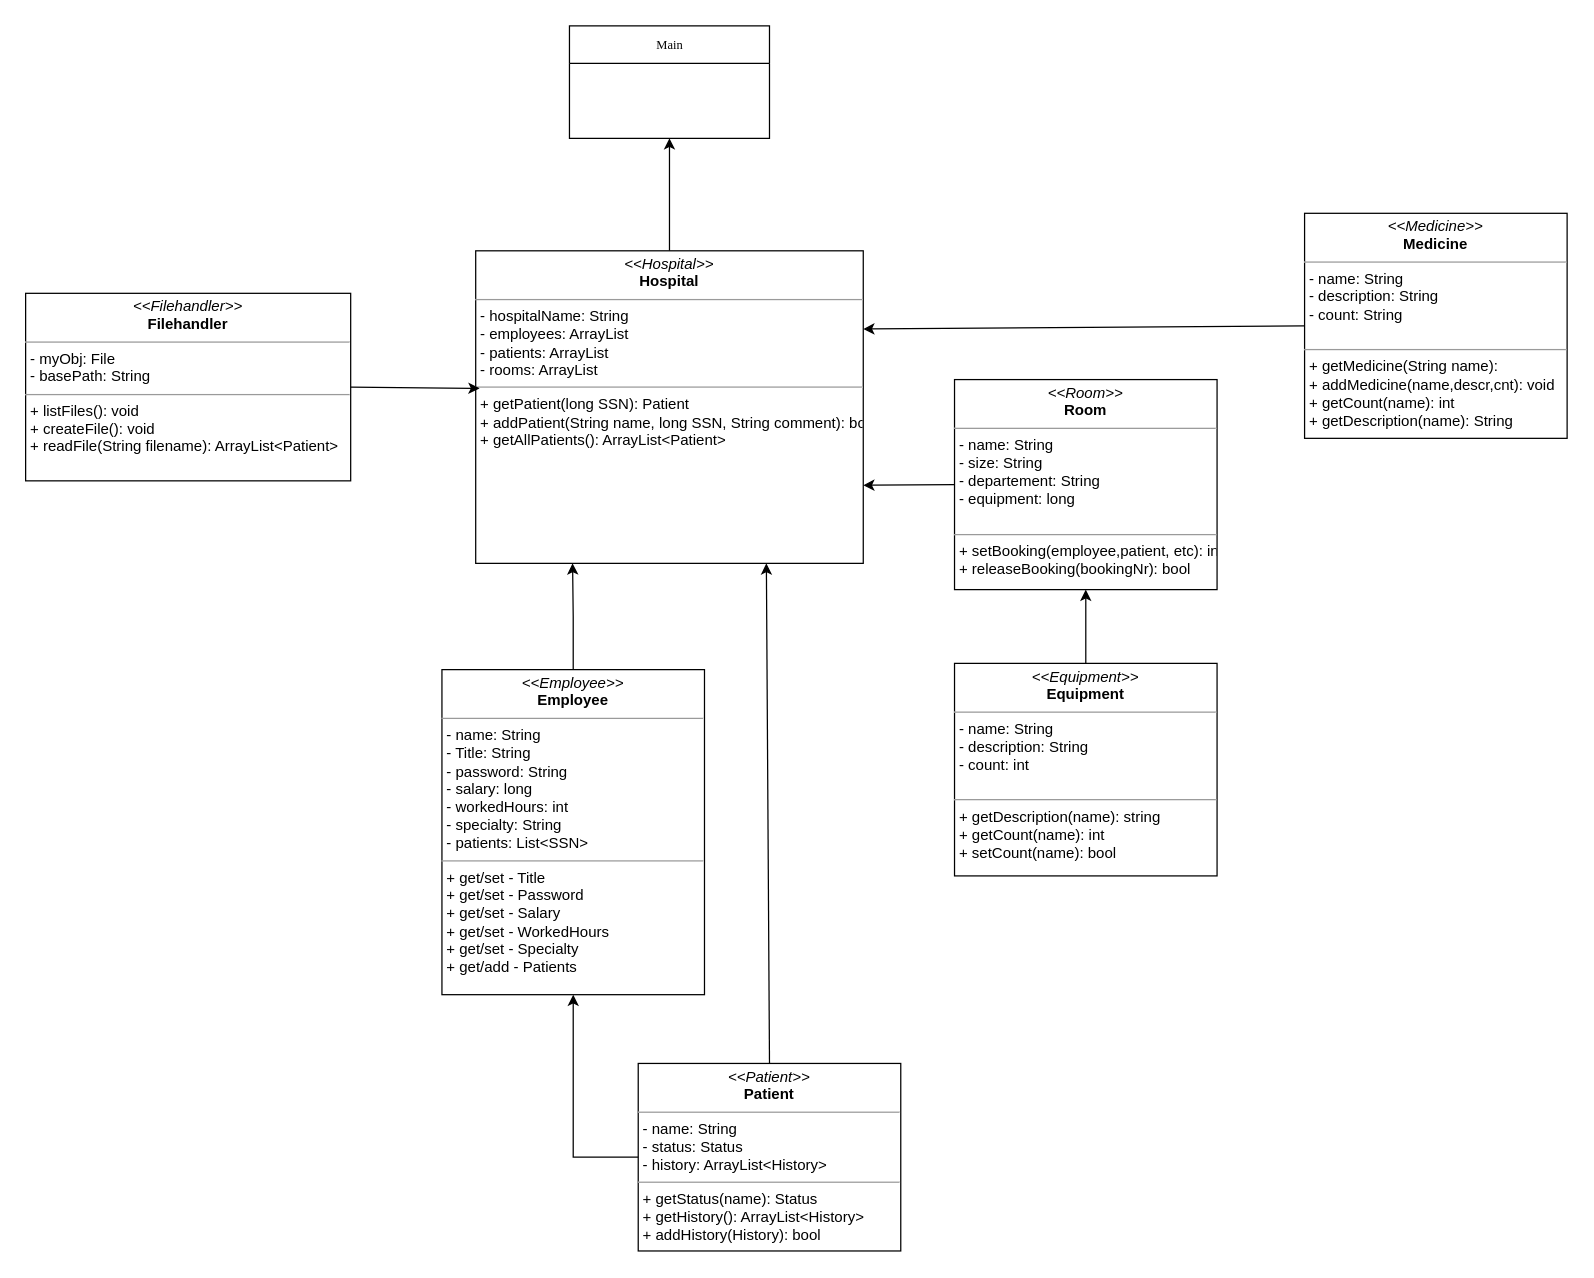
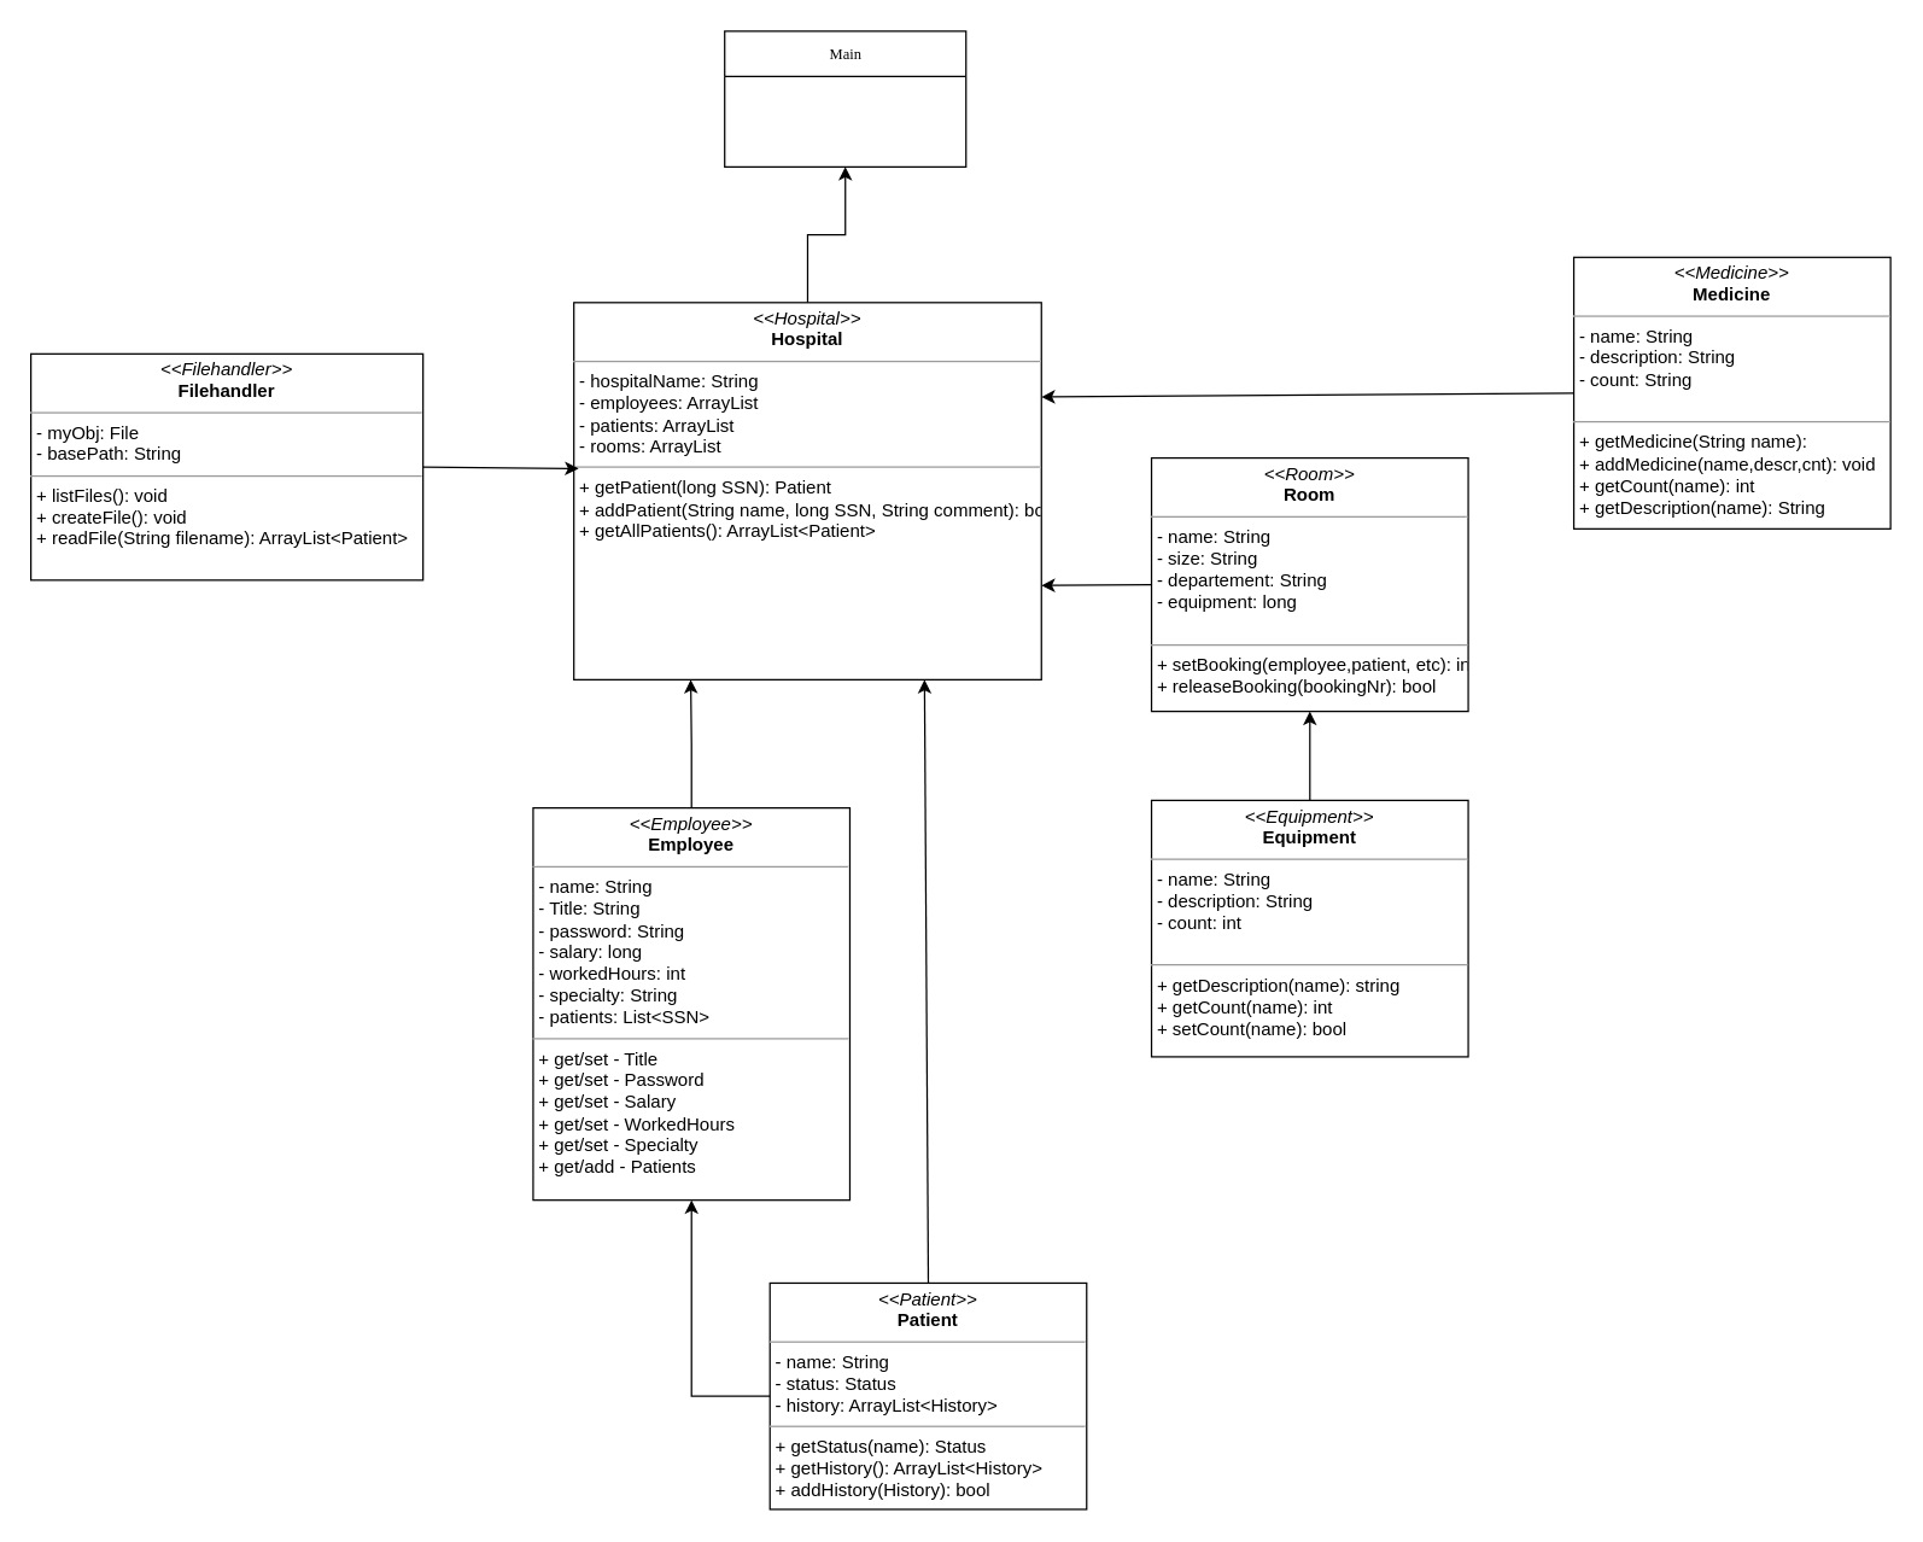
  <mxCell id="0" />
  <mxCell id="1" parent="0" />
- <mxCell id="2" value="Main" style="swimlane;html=1;fontStyle=0;childLayout=stackLayout;horizontal=1;startSize=30;fillColor=none;horizontalStack=0;resizeParent=1;resizeLast=0;collapsible=1;marginBottom=0;swimlaneFillColor=#ffffff;rounded=0;shadow=0;comic=0;labelBackgroundColor=none;strokeWidth=1;fontFamily=Verdana;fontSize=10;align=center;" parent="1" vertex="1"><mxGeometry x="455" y="20" width="160" height="90" as="geometry"><mxRectangle x="330" y="100" width="60" height="30" as="alternateBounds" /></mxGeometry></mxCell>
+ <mxCell id="2" value="Main" style="swimlane;html=1;fontStyle=0;childLayout=stackLayout;horizontal=1;startSize=30;fillColor=none;horizontalStack=0;resizeParent=1;resizeLast=0;collapsible=1;marginBottom=0;swimlaneFillColor=#ffffff;rounded=0;shadow=0;comic=0;labelBackgroundColor=none;strokeWidth=1;fontFamily=Verdana;fontSize=10;align=center;" parent="1" vertex="1"><mxGeometry x="480" y="20" width="160" height="90" as="geometry"><mxRectangle x="330" y="100" width="60" height="30" as="alternateBounds" /></mxGeometry></mxCell>
  <mxCell id="3" style="edgeStyle=orthogonalEdgeStyle;rounded=0;orthogonalLoop=1;jettySize=auto;html=1;entryX=0.25;entryY=1;entryDx=0;entryDy=0;exitX=0.5;exitY=0;exitDx=0;exitDy=0;" parent="1" source="4" target="8" edge="1"><mxGeometry relative="1" as="geometry" /></mxCell>
  <mxCell id="4" value="&lt;p style=&quot;margin: 0px ; margin-top: 4px ; text-align: center&quot;&gt;&lt;i&gt;&amp;lt;&amp;lt;Employee&amp;gt;&amp;gt;&lt;/i&gt;&lt;br&gt;&lt;b&gt;Employee&lt;/b&gt;&lt;/p&gt;&lt;hr size=&quot;1&quot;&gt;&lt;p style=&quot;margin: 0px ; margin-left: 4px&quot;&gt;- name: String&lt;br&gt;&lt;/p&gt;&lt;p style=&quot;margin: 0px ; margin-left: 4px&quot;&gt;- Title: String&lt;/p&gt;&lt;p style=&quot;margin: 0px ; margin-left: 4px&quot;&gt;- password: String&lt;/p&gt;&lt;p style=&quot;margin: 0px ; margin-left: 4px&quot;&gt;- salary: long&lt;/p&gt;&lt;p style=&quot;margin: 0px ; margin-left: 4px&quot;&gt;- workedHours: int&lt;/p&gt;&lt;p style=&quot;margin: 0px ; margin-left: 4px&quot;&gt;- specialty: String&lt;/p&gt;&lt;p style=&quot;margin: 0px ; margin-left: 4px&quot;&gt;- patients: List&amp;lt;SSN&amp;gt;&lt;/p&gt;&lt;hr size=&quot;1&quot;&gt;&lt;p style=&quot;margin: 0px ; margin-left: 4px&quot;&gt;+ get/set - Title&lt;/p&gt;&lt;p style=&quot;margin: 0px ; margin-left: 4px&quot;&gt;+ get/set - Password&lt;/p&gt;&lt;p style=&quot;margin: 0px ; margin-left: 4px&quot;&gt;+ get/set - Salary&lt;/p&gt;&lt;p style=&quot;margin: 0px ; margin-left: 4px&quot;&gt;+ get/set - WorkedHours&lt;/p&gt;&lt;p style=&quot;margin: 0px ; margin-left: 4px&quot;&gt;+ get/set - Specialty&lt;/p&gt;&lt;p style=&quot;margin: 0px ; margin-left: 4px&quot;&gt;+ get/add - Patients&lt;/p&gt;" style="verticalAlign=top;align=left;overflow=fill;fontSize=12;fontFamily=Helvetica;html=1;rounded=0;shadow=0;comic=0;labelBackgroundColor=none;strokeWidth=1" parent="1" vertex="1"><mxGeometry x="353" y="535" width="210" height="260" as="geometry" /></mxCell>
  <mxCell id="5" value="&lt;p style=&quot;margin: 0px ; margin-top: 4px ; text-align: center&quot;&gt;&lt;i&gt;&amp;lt;&amp;lt;Filehandler&amp;gt;&amp;gt;&lt;/i&gt;&lt;br&gt;&lt;b&gt;Filehandler&lt;/b&gt;&lt;/p&gt;&lt;hr size=&quot;1&quot;&gt;&lt;p style=&quot;margin: 0px ; margin-left: 4px&quot;&gt;- myObj: File&lt;/p&gt;&lt;p style=&quot;margin: 0px ; margin-left: 4px&quot;&gt;&lt;span&gt;- basePath: String&lt;/span&gt;&lt;br&gt;&lt;/p&gt;&lt;hr size=&quot;1&quot;&gt;&lt;p style=&quot;margin: 0px ; margin-left: 4px&quot;&gt;+ listFiles(): void&lt;br&gt;+ createFile(): void&lt;/p&gt;&lt;p style=&quot;margin: 0px ; margin-left: 4px&quot;&gt;&lt;span&gt;+ readFile(String filename): ArrayList&amp;lt;Patient&amp;gt;&lt;/span&gt;&lt;/p&gt;" style="verticalAlign=top;align=left;overflow=fill;fontSize=12;fontFamily=Helvetica;html=1;rounded=0;shadow=0;comic=0;labelBackgroundColor=none;strokeWidth=1" parent="1" vertex="1"><mxGeometry x="20" y="234" width="260" height="150" as="geometry" /></mxCell>
  <mxCell id="6" value="&lt;p style=&quot;margin: 0px ; margin-top: 4px ; text-align: center&quot;&gt;&lt;i&gt;&amp;lt;&amp;lt;Patient&amp;gt;&amp;gt;&lt;/i&gt;&lt;br&gt;&lt;b&gt;Patient&lt;/b&gt;&lt;/p&gt;&lt;hr size=&quot;1&quot;&gt;&lt;p style=&quot;margin: 0px ; margin-left: 4px&quot;&gt;- name: String&lt;br&gt;&lt;/p&gt;&lt;p style=&quot;margin: 0px ; margin-left: 4px&quot;&gt;- status: Status&lt;/p&gt;&lt;p style=&quot;margin: 0px ; margin-left: 4px&quot;&gt;- history: ArrayList&amp;lt;History&amp;gt;&lt;/p&gt;&lt;hr size=&quot;1&quot;&gt;&lt;p style=&quot;margin: 0px ; margin-left: 4px&quot;&gt;&lt;span&gt;+ getStatus(name): Status&lt;/span&gt;&lt;br&gt;&lt;/p&gt;&lt;p style=&quot;margin: 0px ; margin-left: 4px&quot;&gt;+ getHistory(): ArrayList&amp;lt;History&amp;gt;&lt;/p&gt;&lt;p style=&quot;margin: 0px ; margin-left: 4px&quot;&gt;+ addHistory(History): bool&lt;/p&gt;" style="verticalAlign=top;align=left;overflow=fill;fontSize=12;fontFamily=Helvetica;html=1;rounded=0;shadow=0;comic=0;labelBackgroundColor=none;strokeWidth=1" parent="1" vertex="1"><mxGeometry x="510" y="850" width="210" height="150" as="geometry" /></mxCell>
  <mxCell id="7" style="edgeStyle=orthogonalEdgeStyle;rounded=0;orthogonalLoop=1;jettySize=auto;html=1;entryX=0.5;entryY=1;entryDx=0;entryDy=0;exitX=0.5;exitY=0;exitDx=0;exitDy=0;" parent="1" source="8" target="2" edge="1"><mxGeometry relative="1" as="geometry" /></mxCell>
  <mxCell id="8" value="&lt;p style=&quot;margin: 0px ; margin-top: 4px ; text-align: center&quot;&gt;&lt;i&gt;&amp;lt;&amp;lt;Hospital&amp;gt;&amp;gt;&lt;/i&gt;&lt;br&gt;&lt;b&gt;Hospital&lt;/b&gt;&lt;/p&gt;&lt;hr size=&quot;1&quot;&gt;&lt;p style=&quot;margin: 0px ; margin-left: 4px&quot;&gt;- hospitalName: String&lt;/p&gt;&lt;p style=&quot;margin: 0px ; margin-left: 4px&quot;&gt;- employees: ArrayList&lt;/p&gt;&lt;p style=&quot;margin: 0px ; margin-left: 4px&quot;&gt;- patients: ArrayList&lt;br&gt;&lt;/p&gt;&lt;p style=&quot;margin: 0px ; margin-left: 4px&quot;&gt;- rooms: ArrayList&lt;br&gt;&lt;/p&gt;&lt;hr size=&quot;1&quot;&gt;&lt;p style=&quot;margin: 0px ; margin-left: 4px&quot;&gt;+ getPatient(long SSN): Patient&lt;/p&gt;&lt;p style=&quot;margin: 0px ; margin-left: 4px&quot;&gt;+ addPatient(String name, long SSN, String comment): bool&lt;/p&gt;&lt;p style=&quot;margin: 0px ; margin-left: 4px&quot;&gt;+ getAllPatients(): ArrayList&amp;lt;Patient&amp;gt;&lt;/p&gt;&lt;p style=&quot;margin: 0px ; margin-left: 4px&quot;&gt;&lt;br&gt;&lt;/p&gt;" style="verticalAlign=top;align=left;overflow=fill;fontSize=12;fontFamily=Helvetica;html=1;rounded=0;shadow=0;comic=0;labelBackgroundColor=none;strokeWidth=1" parent="1" vertex="1"><mxGeometry x="380" y="200" width="310" height="250" as="geometry" /></mxCell>
  <mxCell id="9" value="&lt;p style=&quot;margin: 0px ; margin-top: 4px ; text-align: center&quot;&gt;&lt;i&gt;&amp;lt;&amp;lt;Medicine&amp;gt;&amp;gt;&lt;/i&gt;&lt;br&gt;&lt;b&gt;Medicine&lt;/b&gt;&lt;/p&gt;&lt;hr size=&quot;1&quot;&gt;&lt;p style=&quot;margin: 0px ; margin-left: 4px&quot;&gt;- name: String&lt;br&gt;&lt;/p&gt;&lt;p style=&quot;margin: 0px ; margin-left: 4px&quot;&gt;- description: String&lt;/p&gt;&lt;p style=&quot;margin: 0px ; margin-left: 4px&quot;&gt;- count: String&lt;/p&gt;&lt;p style=&quot;margin: 0px ; margin-left: 4px&quot;&gt;&lt;br&gt;&lt;/p&gt;&lt;hr size=&quot;1&quot;&gt;&lt;p style=&quot;margin: 0px ; margin-left: 4px&quot;&gt;+ getMedicine(String name):&amp;nbsp;&lt;/p&gt;&lt;p style=&quot;margin: 0px ; margin-left: 4px&quot;&gt;+ addMedicine(name,descr,cnt): void&lt;/p&gt;&lt;p style=&quot;margin: 0px ; margin-left: 4px&quot;&gt;+ getCount(name): int&lt;/p&gt;&lt;p style=&quot;margin: 0px ; margin-left: 4px&quot;&gt;+ getDescription(name): String&lt;span&gt;&amp;nbsp;&lt;/span&gt;&lt;/p&gt;&amp;nbsp;" style="verticalAlign=top;align=left;overflow=fill;fontSize=12;fontFamily=Helvetica;html=1;rounded=0;shadow=0;comic=0;labelBackgroundColor=none;strokeWidth=1" vertex="1" parent="1"><mxGeometry x="1043" y="170" width="210" height="180" as="geometry" /></mxCell>
  <mxCell id="10" value="&lt;p style=&quot;margin: 0px ; margin-top: 4px ; text-align: center&quot;&gt;&lt;i&gt;&amp;lt;&amp;lt;Equipment&amp;gt;&amp;gt;&lt;/i&gt;&lt;br&gt;&lt;b&gt;Equipment&lt;/b&gt;&lt;/p&gt;&lt;hr size=&quot;1&quot;&gt;&lt;p style=&quot;margin: 0px ; margin-left: 4px&quot;&gt;- name: String&lt;br&gt;&lt;/p&gt;&lt;p style=&quot;margin: 0px ; margin-left: 4px&quot;&gt;- description: String&lt;/p&gt;&lt;p style=&quot;margin: 0px ; margin-left: 4px&quot;&gt;- count: int&lt;/p&gt;&lt;p style=&quot;margin: 0px ; margin-left: 4px&quot;&gt;&lt;br&gt;&lt;/p&gt;&lt;hr size=&quot;1&quot;&gt;&lt;p style=&quot;margin: 0px ; margin-left: 4px&quot;&gt;+ getDescription(name): string&lt;/p&gt;&lt;p style=&quot;margin: 0px ; margin-left: 4px&quot;&gt;+ getCount(name): int&lt;/p&gt;&lt;p style=&quot;margin: 0px ; margin-left: 4px&quot;&gt;+ setCount(name): bool&lt;/p&gt;&lt;p style=&quot;margin: 0px ; margin-left: 4px&quot;&gt;&lt;/p&gt;" style="verticalAlign=top;align=left;overflow=fill;fontSize=12;fontFamily=Helvetica;html=1;rounded=0;shadow=0;comic=0;labelBackgroundColor=none;strokeWidth=1" vertex="1" parent="1"><mxGeometry x="763" y="530" width="210" height="170" as="geometry" /></mxCell>
  <mxCell id="11" value="&lt;p style=&quot;margin: 0px ; margin-top: 4px ; text-align: center&quot;&gt;&lt;i&gt;&amp;lt;&amp;lt;Room&amp;gt;&amp;gt;&lt;/i&gt;&lt;br&gt;&lt;b&gt;Room&lt;/b&gt;&lt;/p&gt;&lt;hr size=&quot;1&quot;&gt;&lt;p style=&quot;margin: 0px ; margin-left: 4px&quot;&gt;- name: String&lt;br&gt;&lt;/p&gt;&lt;p style=&quot;margin: 0px ; margin-left: 4px&quot;&gt;- size: String&lt;/p&gt;&lt;p style=&quot;margin: 0px ; margin-left: 4px&quot;&gt;- departement: String&lt;/p&gt;&lt;p style=&quot;margin: 0px ; margin-left: 4px&quot;&gt;- equipment: long&lt;/p&gt;&lt;p style=&quot;margin: 0px ; margin-left: 4px&quot;&gt;&lt;br&gt;&lt;/p&gt;&lt;hr size=&quot;1&quot;&gt;&lt;p style=&quot;margin: 0px ; margin-left: 4px&quot;&gt;+ setBooking(employee,patient, etc): int&lt;/p&gt;&lt;p style=&quot;margin: 0px ; margin-left: 4px&quot;&gt;+ releaseBooking(bookingNr): bool&lt;/p&gt;" style="verticalAlign=top;align=left;overflow=fill;fontSize=12;fontFamily=Helvetica;html=1;rounded=0;shadow=0;comic=0;labelBackgroundColor=none;strokeWidth=1" vertex="1" parent="1"><mxGeometry x="763" y="303" width="210" height="168" as="geometry" /></mxCell>
  <mxCell id="12" value="" style="endArrow=classic;html=1;rounded=0;exitX=0;exitY=0.5;exitDx=0;exitDy=0;entryX=0.5;entryY=1;entryDx=0;entryDy=0;" edge="1" parent="1" source="6" target="4"><mxGeometry width="50" height="50" relative="1" as="geometry"><mxPoint x="533" y="450" as="sourcePoint" /><mxPoint x="583" y="400" as="targetPoint" /><Array as="points"><mxPoint x="458" y="925" /></Array></mxGeometry></mxCell>
  <mxCell id="13" value="" style="endArrow=classic;html=1;rounded=0;entryX=0.75;entryY=1;entryDx=0;entryDy=0;exitX=0.5;exitY=0;exitDx=0;exitDy=0;" edge="1" parent="1" source="6" target="8"><mxGeometry width="50" height="50" relative="1" as="geometry"><mxPoint x="783" y="330" as="sourcePoint" /><mxPoint x="833" y="280" as="targetPoint" /></mxGeometry></mxCell>
  <mxCell id="14" value="" style="endArrow=classic;html=1;rounded=0;exitX=1;exitY=0.5;exitDx=0;exitDy=0;entryX=0.01;entryY=0.44;entryDx=0;entryDy=0;entryPerimeter=0;" edge="1" parent="1" source="5" target="8"><mxGeometry width="50" height="50" relative="1" as="geometry"><mxPoint x="223" y="300" as="sourcePoint" /><mxPoint x="313" y="310" as="targetPoint" /></mxGeometry></mxCell>
  <mxCell id="15" value="" style="endArrow=classic;html=1;rounded=0;entryX=0.5;entryY=1;entryDx=0;entryDy=0;exitX=0.5;exitY=0;exitDx=0;exitDy=0;" edge="1" parent="1" source="10" target="11"><mxGeometry width="50" height="50" relative="1" as="geometry"><mxPoint x="403" y="750" as="sourcePoint" /><mxPoint x="453" y="700" as="targetPoint" /></mxGeometry></mxCell>
  <mxCell id="16" value="" style="endArrow=classic;html=1;rounded=0;entryX=1;entryY=0.25;entryDx=0;entryDy=0;exitX=0;exitY=0.5;exitDx=0;exitDy=0;" edge="1" parent="1" source="9" target="8"><mxGeometry width="50" height="50" relative="1" as="geometry"><mxPoint x="263" y="660" as="sourcePoint" /><mxPoint x="313" y="610" as="targetPoint" /></mxGeometry></mxCell>
  <mxCell id="17" value="" style="endArrow=classic;html=1;rounded=0;exitX=0;exitY=0.5;exitDx=0;exitDy=0;entryX=1;entryY=0.75;entryDx=0;entryDy=0;" edge="1" parent="1" source="11" target="8"><mxGeometry width="50" height="50" relative="1" as="geometry"><mxPoint x="303" y="440" as="sourcePoint" /><mxPoint x="773" y="360" as="targetPoint" /></mxGeometry></mxCell>
